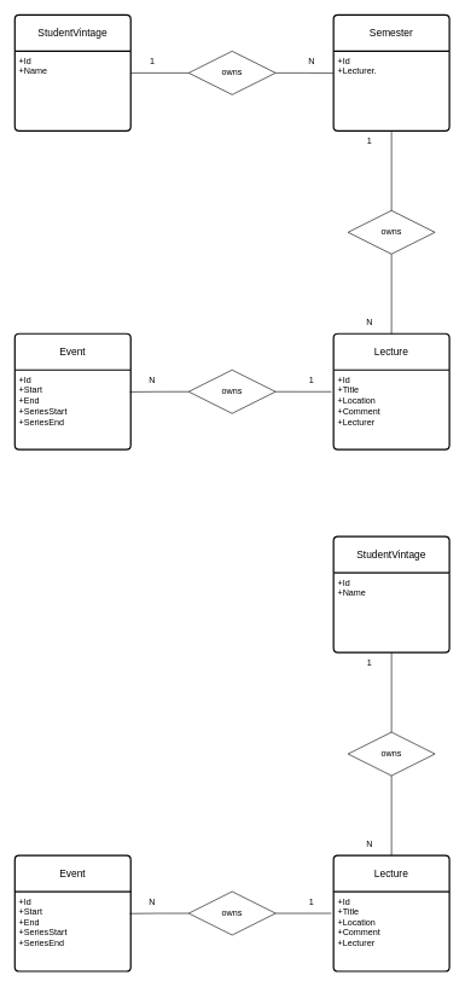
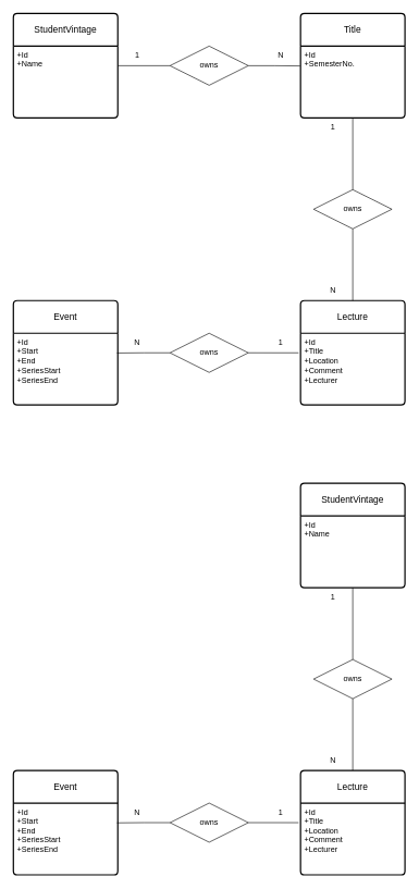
  <mxCell id="0" />
  <mxCell id="1" parent="0" />
  <mxCell id="2" style="edgeStyle=orthogonalEdgeStyle;rounded=0;orthogonalLoop=1;jettySize=auto;html=1;exitX=1;exitY=0.5;exitDx=0;exitDy=0;entryX=0;entryY=0.5;entryDx=0;entryDy=0;endArrow=none;endFill=0;" edge="1" parent="1" source="3" target="14"><mxGeometry relative="1" as="geometry" /></mxCell>
  <mxCell id="3" value="StudentVintage" style="swimlane;childLayout=stackLayout;horizontal=1;startSize=50;horizontalStack=0;rounded=1;fontSize=14;fontStyle=0;strokeWidth=2;resizeParent=0;resizeLast=1;shadow=0;dashed=0;align=center;arcSize=4;whiteSpace=wrap;html=1;" vertex="1" parent="1"><mxGeometry x="20" y="20" width="160" height="160" as="geometry" /></mxCell>
  <mxCell id="4" value="+Id&lt;br&gt;+Name" style="align=left;strokeColor=none;fillColor=none;spacingLeft=4;fontSize=12;verticalAlign=top;resizable=0;rotatable=0;part=1;html=1;" vertex="1" parent="3"><mxGeometry y="50" width="160" height="110" as="geometry" /></mxCell>
- <mxCell id="5" value="Semester" style="swimlane;childLayout=stackLayout;horizontal=1;startSize=50;horizontalStack=0;rounded=1;fontSize=14;fontStyle=0;strokeWidth=2;resizeParent=0;resizeLast=1;shadow=0;dashed=0;align=center;arcSize=4;whiteSpace=wrap;html=1;" vertex="1" parent="1"><mxGeometry x="460" y="20" width="160" height="160" as="geometry" /></mxCell>
- <mxCell id="6" value="+Id&lt;br&gt;+Lecturer." style="align=left;strokeColor=none;fillColor=none;spacingLeft=4;fontSize=12;verticalAlign=top;resizable=0;rotatable=0;part=1;html=1;" vertex="1" parent="5"><mxGeometry y="50" width="160" height="110" as="geometry" /></mxCell>
+ <mxCell id="5" value="Title" style="swimlane;childLayout=stackLayout;horizontal=1;startSize=50;horizontalStack=0;rounded=1;fontSize=14;fontStyle=0;strokeWidth=2;resizeParent=0;resizeLast=1;shadow=0;dashed=0;align=center;arcSize=4;whiteSpace=wrap;html=1;" vertex="1" parent="1"><mxGeometry x="460" y="20" width="160" height="160" as="geometry" /></mxCell>
+ <mxCell id="6" value="+Id&lt;br&gt;+SemesterNo." style="align=left;strokeColor=none;fillColor=none;spacingLeft=4;fontSize=12;verticalAlign=top;resizable=0;rotatable=0;part=1;html=1;" vertex="1" parent="5"><mxGeometry y="50" width="160" height="110" as="geometry" /></mxCell>
  <mxCell id="7" value="Lecture" style="swimlane;childLayout=stackLayout;horizontal=1;startSize=50;horizontalStack=0;rounded=1;fontSize=14;fontStyle=0;strokeWidth=2;resizeParent=0;resizeLast=1;shadow=0;dashed=0;align=center;arcSize=4;whiteSpace=wrap;html=1;" vertex="1" parent="1"><mxGeometry x="460" y="460" width="160" height="160" as="geometry" /></mxCell>
  <mxCell id="8" value="+Id&lt;br&gt;+Title&lt;br&gt;+Location&lt;br&gt;+Comment&lt;br&gt;+Lecturer" style="align=left;strokeColor=none;fillColor=none;spacingLeft=4;fontSize=12;verticalAlign=top;resizable=0;rotatable=0;part=1;html=1;" vertex="1" parent="7"><mxGeometry y="50" width="160" height="110" as="geometry" /></mxCell>
  <mxCell id="9" value="Event" style="swimlane;childLayout=stackLayout;horizontal=1;startSize=50;horizontalStack=0;rounded=1;fontSize=14;fontStyle=0;strokeWidth=2;resizeParent=0;resizeLast=1;shadow=0;dashed=0;align=center;arcSize=4;whiteSpace=wrap;html=1;" vertex="1" parent="1"><mxGeometry x="20" y="460" width="160" height="160" as="geometry" /></mxCell>
  <mxCell id="10" value="+Id&lt;br&gt;+Start&lt;br&gt;+End&lt;br&gt;+SeriesStart&lt;br&gt;+SeriesEnd" style="align=left;strokeColor=none;fillColor=none;spacingLeft=4;fontSize=12;verticalAlign=top;resizable=0;rotatable=0;part=1;html=1;" vertex="1" parent="9"><mxGeometry y="50" width="160" height="110" as="geometry" /></mxCell>
  <mxCell id="11" style="edgeStyle=orthogonalEdgeStyle;rounded=0;orthogonalLoop=1;jettySize=auto;html=1;exitX=0.5;exitY=1;exitDx=0;exitDy=0;entryX=0.5;entryY=0;entryDx=0;entryDy=0;endArrow=none;endFill=0;" edge="1" parent="1" source="12" target="7"><mxGeometry relative="1" as="geometry" /></mxCell>
  <mxCell id="12" value="owns" style="shape=rhombus;perimeter=rhombusPerimeter;whiteSpace=wrap;html=1;align=center;" vertex="1" parent="1"><mxGeometry x="480" y="290" width="120" height="60" as="geometry" /></mxCell>
  <mxCell id="13" style="edgeStyle=orthogonalEdgeStyle;rounded=0;orthogonalLoop=1;jettySize=auto;html=1;exitX=1;exitY=0.5;exitDx=0;exitDy=0;entryX=-0.004;entryY=0.276;entryDx=0;entryDy=0;entryPerimeter=0;endArrow=none;endFill=0;" edge="1" parent="1" source="14" target="6"><mxGeometry relative="1" as="geometry" /></mxCell>
  <mxCell id="14" value="owns" style="shape=rhombus;perimeter=rhombusPerimeter;whiteSpace=wrap;html=1;align=center;" vertex="1" parent="1"><mxGeometry x="260" y="70" width="120" height="60" as="geometry" /></mxCell>
  <mxCell id="15" style="edgeStyle=orthogonalEdgeStyle;rounded=0;orthogonalLoop=1;jettySize=auto;html=1;exitX=1;exitY=0.5;exitDx=0;exitDy=0;entryX=-0.019;entryY=0.273;entryDx=0;entryDy=0;entryPerimeter=0;endArrow=none;endFill=0;" edge="1" parent="1" source="17" target="8"><mxGeometry relative="1" as="geometry" /></mxCell>
  <mxCell id="16" style="edgeStyle=orthogonalEdgeStyle;rounded=0;orthogonalLoop=1;jettySize=auto;html=1;exitX=0;exitY=0.5;exitDx=0;exitDy=0;entryX=0.992;entryY=0.276;entryDx=0;entryDy=0;entryPerimeter=0;endArrow=none;endFill=0;" edge="1" parent="1" source="17" target="10"><mxGeometry relative="1" as="geometry" /></mxCell>
  <mxCell id="17" value="owns" style="shape=rhombus;perimeter=rhombusPerimeter;whiteSpace=wrap;html=1;align=center;" vertex="1" parent="1"><mxGeometry x="260" y="510" width="120" height="60" as="geometry" /></mxCell>
  <mxCell id="18" style="edgeStyle=orthogonalEdgeStyle;rounded=0;orthogonalLoop=1;jettySize=auto;html=1;exitX=0.5;exitY=1;exitDx=0;exitDy=0;entryX=0.5;entryY=0;entryDx=0;entryDy=0;endArrow=none;endFill=0;" edge="1" parent="1" source="6" target="12"><mxGeometry relative="1" as="geometry" /></mxCell>
  <mxCell id="19" value="1" style="text;html=1;strokeColor=none;fillColor=none;align=center;verticalAlign=middle;whiteSpace=wrap;rounded=0;" vertex="1" parent="1"><mxGeometry x="180" y="70" width="60" height="30" as="geometry" /></mxCell>
  <mxCell id="20" value="N" style="text;html=1;strokeColor=none;fillColor=none;align=center;verticalAlign=middle;whiteSpace=wrap;rounded=0;" vertex="1" parent="1"><mxGeometry x="400" y="70" width="60" height="30" as="geometry" /></mxCell>
  <mxCell id="21" value="N" style="text;html=1;strokeColor=none;fillColor=none;align=center;verticalAlign=middle;whiteSpace=wrap;rounded=0;" vertex="1" parent="1"><mxGeometry x="480" y="430" width="60" height="30" as="geometry" /></mxCell>
  <mxCell id="22" value="1" style="text;html=1;strokeColor=none;fillColor=none;align=center;verticalAlign=middle;whiteSpace=wrap;rounded=0;" vertex="1" parent="1"><mxGeometry x="480" y="180" width="60" height="30" as="geometry" /></mxCell>
  <mxCell id="23" value="N" style="text;html=1;strokeColor=none;fillColor=none;align=center;verticalAlign=middle;whiteSpace=wrap;rounded=0;" vertex="1" parent="1"><mxGeometry x="180" y="510" width="60" height="30" as="geometry" /></mxCell>
  <mxCell id="24" value="1" style="text;html=1;strokeColor=none;fillColor=none;align=center;verticalAlign=middle;whiteSpace=wrap;rounded=0;" vertex="1" parent="1"><mxGeometry x="400" y="510" width="60" height="30" as="geometry" /></mxCell>
  <mxCell id="25" value="StudentVintage" style="swimlane;childLayout=stackLayout;horizontal=1;startSize=50;horizontalStack=0;rounded=1;fontSize=14;fontStyle=0;strokeWidth=2;resizeParent=0;resizeLast=1;shadow=0;dashed=0;align=center;arcSize=4;whiteSpace=wrap;html=1;" vertex="1" parent="1"><mxGeometry x="460" y="740" width="160" height="160" as="geometry" /></mxCell>
  <mxCell id="26" value="+Id&lt;br&gt;+Name" style="align=left;strokeColor=none;fillColor=none;spacingLeft=4;fontSize=12;verticalAlign=top;resizable=0;rotatable=0;part=1;html=1;" vertex="1" parent="25"><mxGeometry y="50" width="160" height="110" as="geometry" /></mxCell>
  <mxCell id="27" value="Lecture" style="swimlane;childLayout=stackLayout;horizontal=1;startSize=50;horizontalStack=0;rounded=1;fontSize=14;fontStyle=0;strokeWidth=2;resizeParent=0;resizeLast=1;shadow=0;dashed=0;align=center;arcSize=4;whiteSpace=wrap;html=1;" vertex="1" parent="1"><mxGeometry x="460" y="1180" width="160" height="160" as="geometry" /></mxCell>
  <mxCell id="28" value="+Id&lt;br&gt;+Title&lt;br&gt;+Location&lt;br&gt;+Comment&lt;br&gt;+Lecturer" style="align=left;strokeColor=none;fillColor=none;spacingLeft=4;fontSize=12;verticalAlign=top;resizable=0;rotatable=0;part=1;html=1;" vertex="1" parent="27"><mxGeometry y="50" width="160" height="110" as="geometry" /></mxCell>
  <mxCell id="29" value="Event" style="swimlane;childLayout=stackLayout;horizontal=1;startSize=50;horizontalStack=0;rounded=1;fontSize=14;fontStyle=0;strokeWidth=2;resizeParent=0;resizeLast=1;shadow=0;dashed=0;align=center;arcSize=4;whiteSpace=wrap;html=1;" vertex="1" parent="1"><mxGeometry x="20" y="1180" width="160" height="160" as="geometry" /></mxCell>
  <mxCell id="30" value="+Id&lt;br&gt;+Start&lt;br&gt;+End&lt;br&gt;+SeriesStart&lt;br&gt;+SeriesEnd" style="align=left;strokeColor=none;fillColor=none;spacingLeft=4;fontSize=12;verticalAlign=top;resizable=0;rotatable=0;part=1;html=1;" vertex="1" parent="29"><mxGeometry y="50" width="160" height="110" as="geometry" /></mxCell>
  <mxCell id="31" style="edgeStyle=orthogonalEdgeStyle;rounded=0;orthogonalLoop=1;jettySize=auto;html=1;exitX=0.5;exitY=1;exitDx=0;exitDy=0;entryX=0.5;entryY=0;entryDx=0;entryDy=0;endArrow=none;endFill=0;" edge="1" parent="1" source="32" target="27"><mxGeometry relative="1" as="geometry" /></mxCell>
  <mxCell id="32" value="owns" style="shape=rhombus;perimeter=rhombusPerimeter;whiteSpace=wrap;html=1;align=center;" vertex="1" parent="1"><mxGeometry x="480" y="1010" width="120" height="60" as="geometry" /></mxCell>
  <mxCell id="33" style="edgeStyle=orthogonalEdgeStyle;rounded=0;orthogonalLoop=1;jettySize=auto;html=1;exitX=1;exitY=0.5;exitDx=0;exitDy=0;entryX=-0.019;entryY=0.273;entryDx=0;entryDy=0;entryPerimeter=0;endArrow=none;endFill=0;" edge="1" parent="1" source="35" target="28"><mxGeometry relative="1" as="geometry" /></mxCell>
  <mxCell id="34" style="edgeStyle=orthogonalEdgeStyle;rounded=0;orthogonalLoop=1;jettySize=auto;html=1;exitX=0;exitY=0.5;exitDx=0;exitDy=0;entryX=0.992;entryY=0.276;entryDx=0;entryDy=0;entryPerimeter=0;endArrow=none;endFill=0;" edge="1" parent="1" source="35" target="30"><mxGeometry relative="1" as="geometry" /></mxCell>
  <mxCell id="35" value="owns" style="shape=rhombus;perimeter=rhombusPerimeter;whiteSpace=wrap;html=1;align=center;" vertex="1" parent="1"><mxGeometry x="260" y="1230" width="120" height="60" as="geometry" /></mxCell>
  <mxCell id="36" style="edgeStyle=orthogonalEdgeStyle;rounded=0;orthogonalLoop=1;jettySize=auto;html=1;exitX=0.5;exitY=1;exitDx=0;exitDy=0;entryX=0.5;entryY=0;entryDx=0;entryDy=0;endArrow=none;endFill=0;" edge="1" parent="1" source="26" target="32"><mxGeometry relative="1" as="geometry" /></mxCell>
  <mxCell id="37" value="N" style="text;html=1;strokeColor=none;fillColor=none;align=center;verticalAlign=middle;whiteSpace=wrap;rounded=0;" vertex="1" parent="1"><mxGeometry x="480" y="1150" width="60" height="30" as="geometry" /></mxCell>
  <mxCell id="38" value="1" style="text;html=1;strokeColor=none;fillColor=none;align=center;verticalAlign=middle;whiteSpace=wrap;rounded=0;" vertex="1" parent="1"><mxGeometry x="480" y="900" width="60" height="30" as="geometry" /></mxCell>
  <mxCell id="39" value="N" style="text;html=1;strokeColor=none;fillColor=none;align=center;verticalAlign=middle;whiteSpace=wrap;rounded=0;" vertex="1" parent="1"><mxGeometry x="180" y="1230" width="60" height="30" as="geometry" /></mxCell>
  <mxCell id="40" value="1" style="text;html=1;strokeColor=none;fillColor=none;align=center;verticalAlign=middle;whiteSpace=wrap;rounded=0;" vertex="1" parent="1"><mxGeometry x="400" y="1230" width="60" height="30" as="geometry" /></mxCell>
